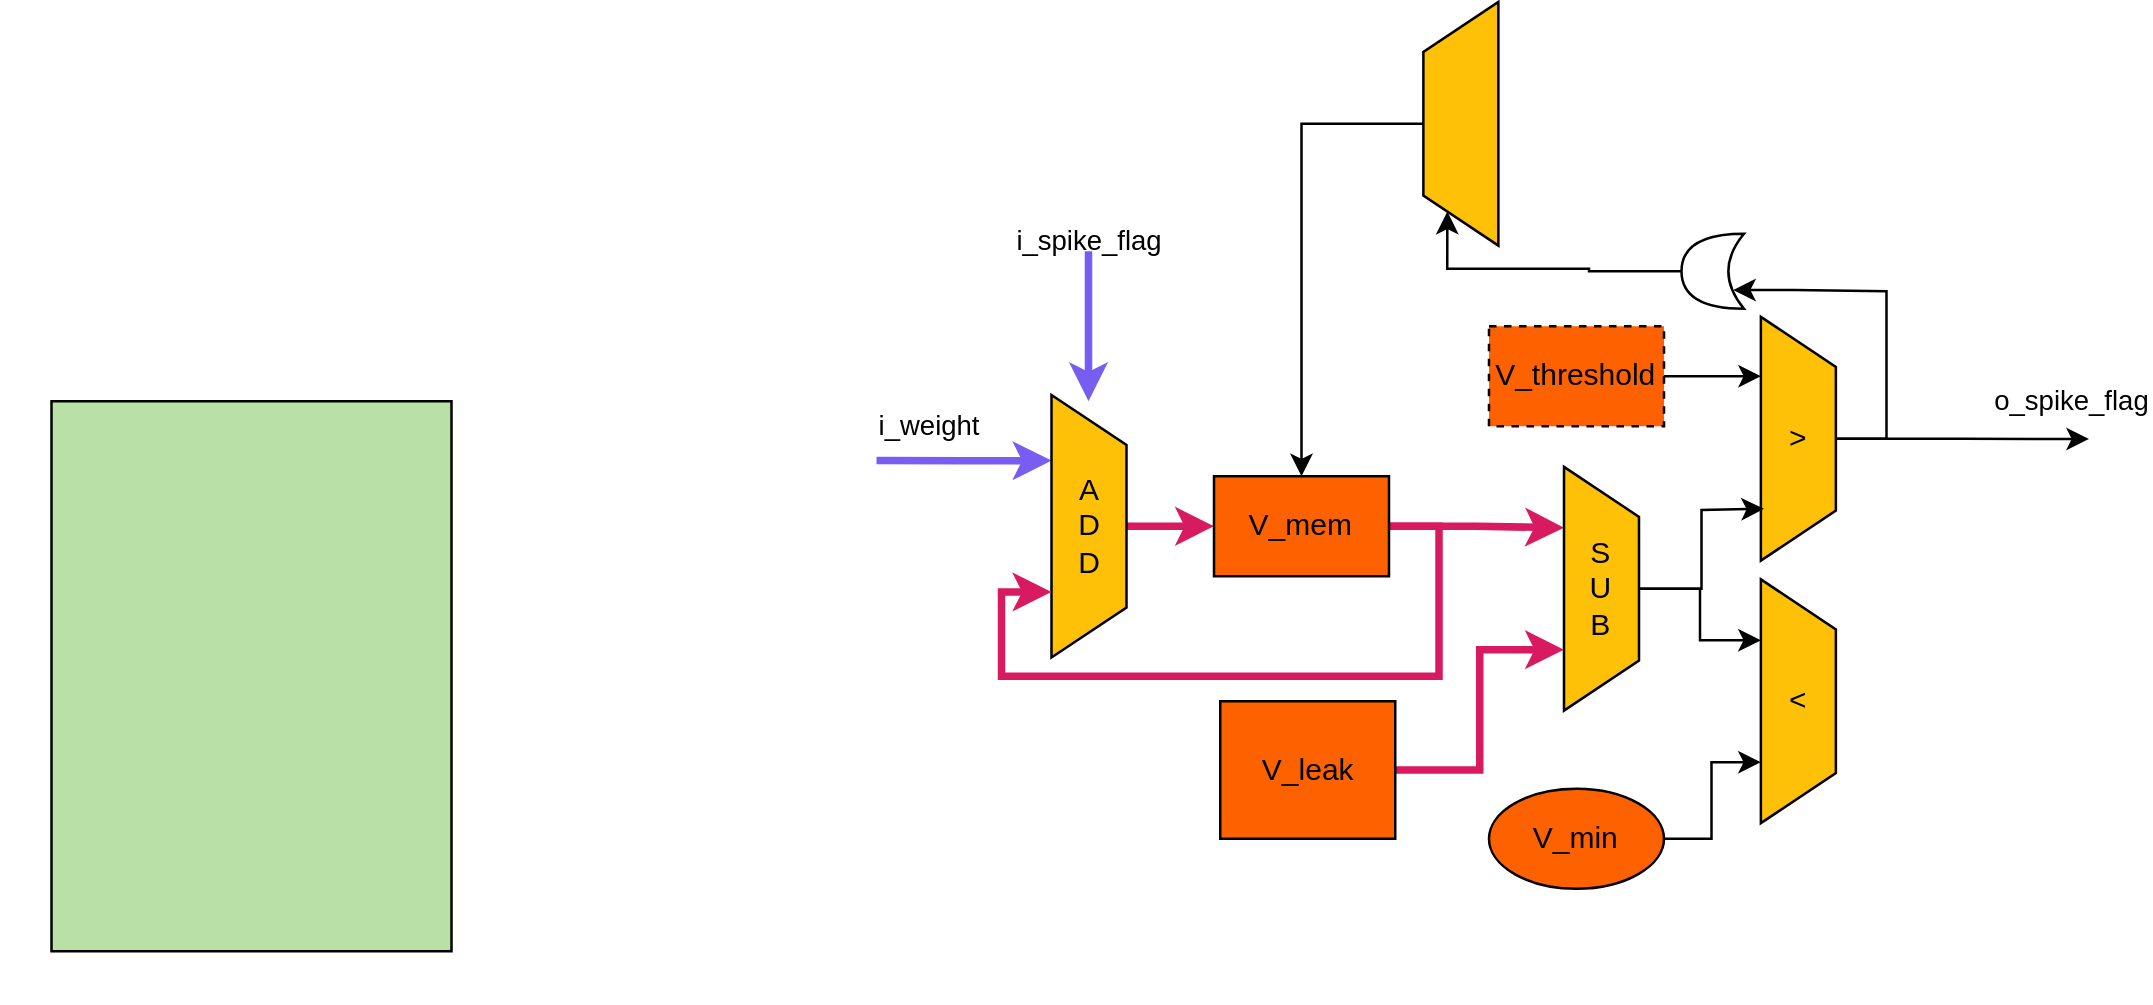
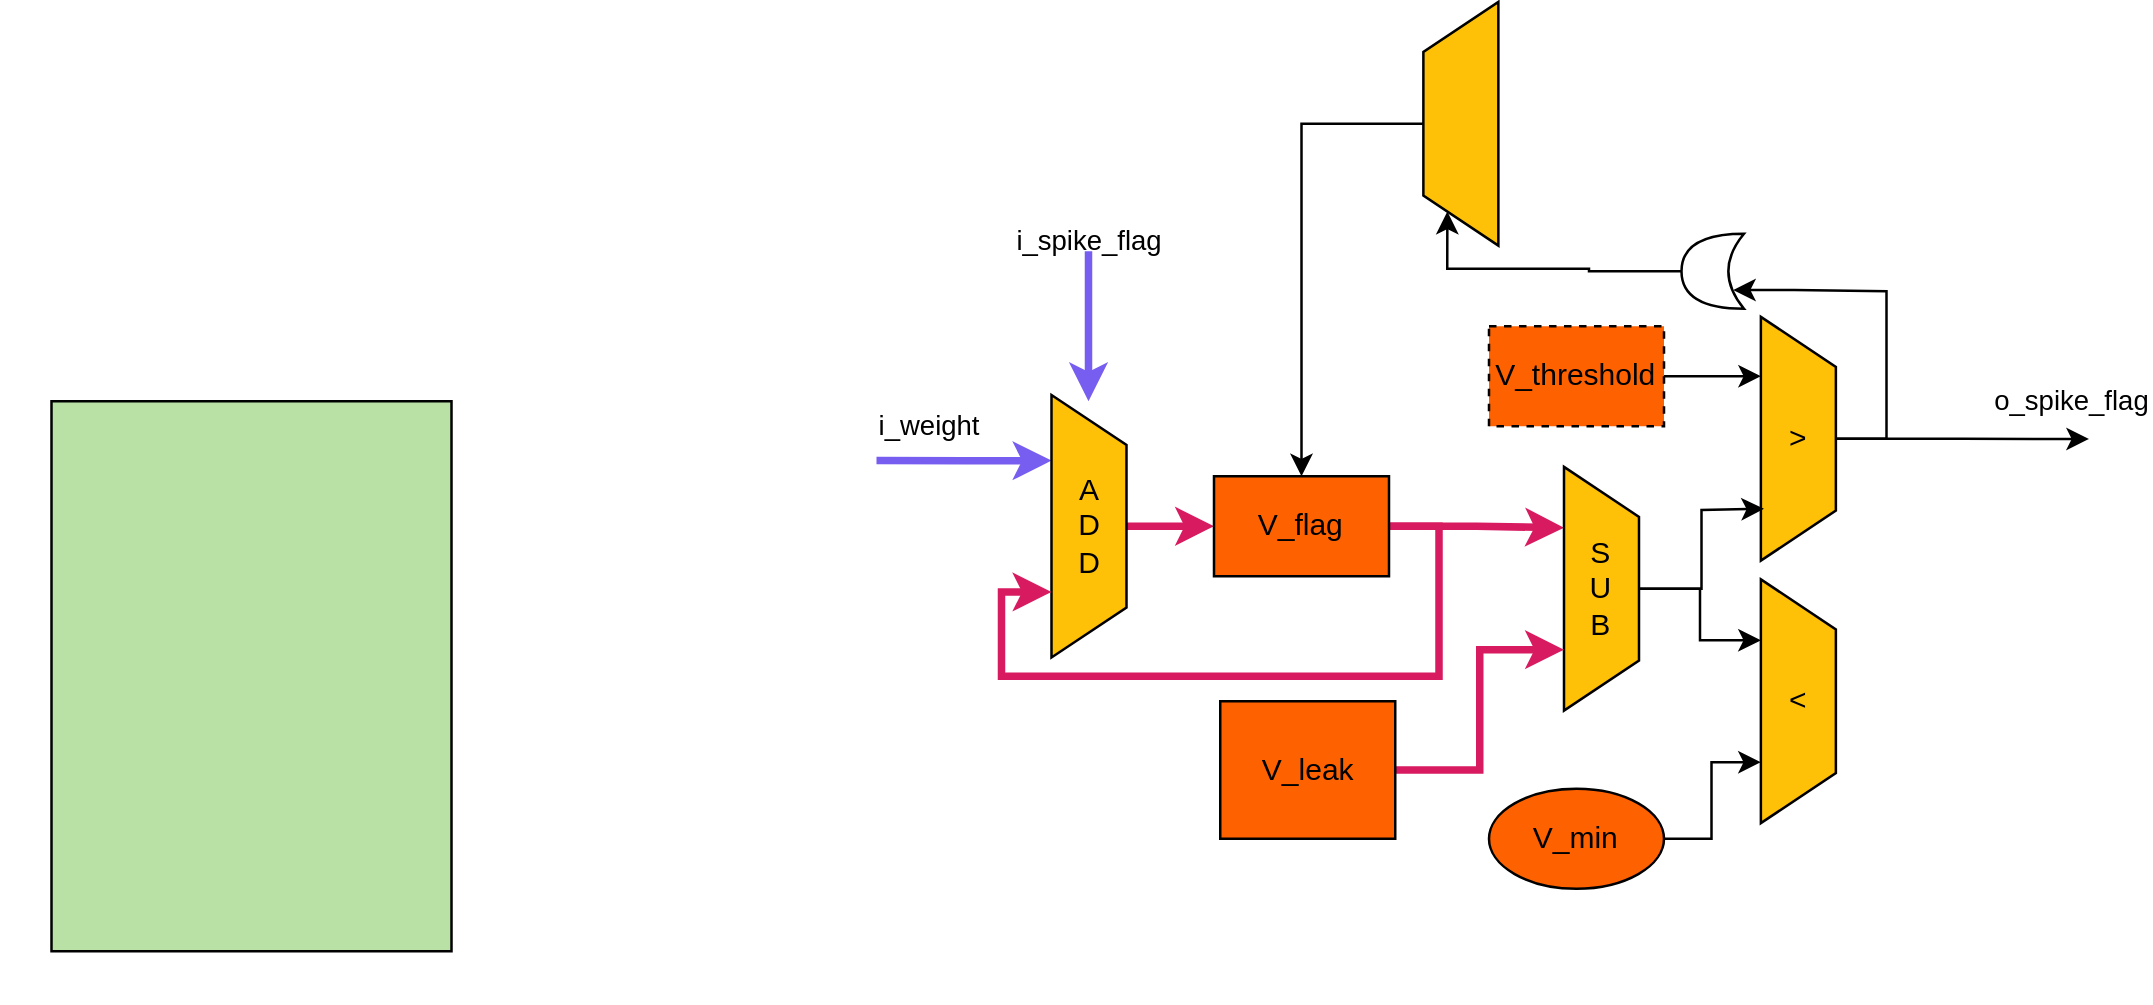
  <mxCell id="0" />
  <mxCell id="1" parent="0" />
  <mxCell id="2" value="" style="rounded=0;whiteSpace=wrap;html=1;fillColor=#B9E0A5;" vertex="1" parent="1"><mxGeometry x="20" y="146" width="160" height="220" as="geometry" /></mxCell>
  <mxCell id="3" style="edgeStyle=orthogonalEdgeStyle;rounded=0;orthogonalLoop=1;jettySize=auto;html=1;entryX=0;entryY=0.5;entryDx=0;entryDy=0;strokeColor=#D81B60;strokeWidth=3;" edge="1" parent="1" source="6" target="10"><mxGeometry relative="1" as="geometry" /></mxCell>
  <mxCell id="4" style="edgeStyle=orthogonalEdgeStyle;rounded=0;orthogonalLoop=1;jettySize=auto;html=1;exitX=0.25;exitY=1;exitDx=0;exitDy=0;startArrow=classic;startFill=1;endArrow=none;endFill=0;strokeWidth=3;strokeColor=#785EF0;" edge="1" parent="1" source="6"><mxGeometry relative="1" as="geometry"><mxPoint x="350" y="169.667" as="targetPoint" /></mxGeometry></mxCell>
  <mxCell id="5" value="i_weight" style="edgeLabel;html=1;align=center;verticalAlign=middle;resizable=0;points=[];" vertex="1" connectable="0" parent="4"><mxGeometry x="0.742" y="-2" relative="1" as="geometry"><mxPoint x="11" y="-12" as="offset" /></mxGeometry></mxCell>
  <mxCell id="6" value="" style="shape=trapezoid;perimeter=trapezoidPerimeter;whiteSpace=wrap;html=1;fixedSize=1;rotation=90;fillColor=#FFC107;" vertex="1" parent="1"><mxGeometry x="382.5" y="181" width="105" height="30" as="geometry" /></mxCell>
  <mxCell id="7" value="&lt;div&gt;A&lt;/div&gt;&lt;div&gt;D&lt;/div&gt;&lt;div&gt;D&lt;br&gt;&lt;/div&gt;" style="text;html=1;align=center;verticalAlign=middle;whiteSpace=wrap;rounded=0;" vertex="1" parent="1"><mxGeometry x="427.5" y="181" width="15" height="30" as="geometry" /></mxCell>
  <mxCell id="8" style="edgeStyle=orthogonalEdgeStyle;rounded=0;orthogonalLoop=1;jettySize=auto;html=1;exitX=1;exitY=0.5;exitDx=0;exitDy=0;entryX=0.25;entryY=1;entryDx=0;entryDy=0;strokeWidth=3;strokeColor=#D81B60;" edge="1" parent="1" source="10" target="14"><mxGeometry relative="1" as="geometry" /></mxCell>
  <mxCell id="9" style="edgeStyle=orthogonalEdgeStyle;rounded=0;orthogonalLoop=1;jettySize=auto;html=1;exitX=1;exitY=0.5;exitDx=0;exitDy=0;entryX=0.75;entryY=1;entryDx=0;entryDy=0;strokeWidth=3;strokeColor=#D81B60;" edge="1" parent="1" source="10" target="6"><mxGeometry relative="1" as="geometry"><Array as="points"><mxPoint x="575" y="196" /><mxPoint x="575" y="256" /><mxPoint x="400" y="256" /><mxPoint x="400" y="222" /></Array></mxGeometry></mxCell>
- <mxCell id="10" value="V_mem" style="rounded=0;whiteSpace=wrap;html=1;fillColor=#FE6100;" vertex="1" parent="1"><mxGeometry x="485" y="176" width="70" height="40" as="geometry" /></mxCell>
+ <mxCell id="10" value="V_flag" style="rounded=0;whiteSpace=wrap;html=1;fillColor=#FE6100;" vertex="1" parent="1"><mxGeometry x="485" y="176" width="70" height="40" as="geometry" /></mxCell>
  <mxCell id="11" value="" style="endArrow=classic;html=1;rounded=0;strokeColor=#785EF0;strokeWidth=3;" edge="1" parent="1"><mxGeometry width="50" height="50" relative="1" as="geometry"><mxPoint x="434.8" y="86" as="sourcePoint" /><mxPoint x="434.8" y="146" as="targetPoint" /></mxGeometry></mxCell>
  <mxCell id="12" value="i_spike_flag" style="edgeLabel;html=1;align=center;verticalAlign=middle;resizable=0;points=[];labelBackgroundColor=none;" vertex="1" connectable="0" parent="11"><mxGeometry x="-0.627" y="-1" relative="1" as="geometry"><mxPoint x="1" y="-16" as="offset" /></mxGeometry></mxCell>
  <mxCell id="13" style="edgeStyle=orthogonalEdgeStyle;rounded=0;orthogonalLoop=1;jettySize=auto;html=1;exitX=0.5;exitY=0;exitDx=0;exitDy=0;entryX=0.25;entryY=1;entryDx=0;entryDy=0;" edge="1" parent="1" source="14" target="18"><mxGeometry relative="1" as="geometry" /></mxCell>
  <mxCell id="14" value="" style="shape=trapezoid;perimeter=trapezoidPerimeter;whiteSpace=wrap;html=1;fixedSize=1;rotation=90;fillColor=#FFC107;" vertex="1" parent="1"><mxGeometry x="591.25" y="206" width="97.5" height="30" as="geometry" /></mxCell>
  <mxCell id="15" style="edgeStyle=orthogonalEdgeStyle;rounded=0;orthogonalLoop=1;jettySize=auto;html=1;exitX=1;exitY=0.5;exitDx=0;exitDy=0;entryX=0.75;entryY=1;entryDx=0;entryDy=0;strokeColor=#D81B60;strokeWidth=3;" edge="1" parent="1" source="16" target="14"><mxGeometry relative="1" as="geometry" /></mxCell>
  <mxCell id="16" value="V_leak" style="rounded=0;whiteSpace=wrap;html=1;fillColor=#FE6100;" vertex="1" parent="1"><mxGeometry x="487.5" y="266" width="70" height="55" as="geometry" /></mxCell>
  <mxCell id="17" value="&lt;div&gt;S&lt;/div&gt;&lt;div&gt;U&lt;/div&gt;&lt;div&gt;B&lt;br&gt;&lt;/div&gt;" style="text;html=1;align=center;verticalAlign=middle;whiteSpace=wrap;rounded=0;" vertex="1" parent="1"><mxGeometry x="635" y="206" width="10" height="30" as="geometry" /></mxCell>
  <mxCell id="18" value="" style="shape=trapezoid;perimeter=trapezoidPerimeter;whiteSpace=wrap;html=1;fixedSize=1;rotation=90;fillColor=#FFC107;" vertex="1" parent="1"><mxGeometry x="670" y="251" width="97.5" height="30" as="geometry" /></mxCell>
  <mxCell id="19" value="&amp;lt;" style="text;html=1;align=center;verticalAlign=middle;whiteSpace=wrap;rounded=0;" vertex="1" parent="1"><mxGeometry x="713.75" y="251" width="10" height="30" as="geometry" /></mxCell>
  <mxCell id="20" style="edgeStyle=orthogonalEdgeStyle;rounded=0;orthogonalLoop=1;jettySize=auto;html=1;exitX=1;exitY=0.5;exitDx=0;exitDy=0;entryX=0.75;entryY=1;entryDx=0;entryDy=0;" edge="1" parent="1" source="21" target="18"><mxGeometry relative="1" as="geometry"><Array as="points"><mxPoint x="684" y="321" /><mxPoint x="684" y="291" /><mxPoint x="704" y="291" /></Array></mxGeometry></mxCell>
  <mxCell id="21" value="V_min" style="ellipse;whiteSpace=wrap;html=1;fillColor=#FE6100;" vertex="1" parent="1"><mxGeometry x="595" y="301" width="70" height="40" as="geometry" /></mxCell>
  <mxCell id="22" style="edgeStyle=orthogonalEdgeStyle;rounded=0;orthogonalLoop=1;jettySize=auto;html=1;exitX=0.5;exitY=0;exitDx=0;exitDy=0;" edge="1" parent="1" source="24"><mxGeometry relative="1" as="geometry"><mxPoint x="835" y="161.095" as="targetPoint" /></mxGeometry></mxCell>
  <mxCell id="23" value="o_spike_flag" style="edgeLabel;html=1;align=center;verticalAlign=middle;resizable=0;points=[];" vertex="1" connectable="0" parent="22"><mxGeometry x="0.174" y="1" relative="1" as="geometry"><mxPoint x="34" y="-15" as="offset" /></mxGeometry></mxCell>
  <mxCell id="24" value="" style="shape=trapezoid;perimeter=trapezoidPerimeter;whiteSpace=wrap;html=1;fixedSize=1;rotation=90;fillColor=#FFC107;" vertex="1" parent="1"><mxGeometry x="670" y="146" width="97.5" height="30" as="geometry" /></mxCell>
  <mxCell id="25" value="&amp;gt;" style="text;html=1;align=center;verticalAlign=middle;whiteSpace=wrap;rounded=0;" vertex="1" parent="1"><mxGeometry x="713.75" y="146" width="10" height="30" as="geometry" /></mxCell>
  <mxCell id="26" style="edgeStyle=orthogonalEdgeStyle;rounded=0;orthogonalLoop=1;jettySize=auto;html=1;exitX=0.5;exitY=0;exitDx=0;exitDy=0;" edge="1" parent="1" source="14"><mxGeometry relative="1" as="geometry"><mxPoint x="705" y="189" as="targetPoint" /></mxGeometry></mxCell>
  <mxCell id="27" style="edgeStyle=orthogonalEdgeStyle;rounded=0;orthogonalLoop=1;jettySize=auto;html=1;exitX=1;exitY=0.5;exitDx=0;exitDy=0;entryX=0.25;entryY=1;entryDx=0;entryDy=0;" edge="1" parent="1" source="28" target="24"><mxGeometry relative="1" as="geometry" /></mxCell>
  <mxCell id="28" value="V_threshold" style="rounded=0;whiteSpace=wrap;html=1;fillColor=#FE6100;dashed=1;" vertex="1" parent="1"><mxGeometry x="595" y="116" width="70" height="40" as="geometry" /></mxCell>
  <mxCell id="29" style="edgeStyle=orthogonalEdgeStyle;rounded=0;orthogonalLoop=1;jettySize=auto;html=1;exitX=1;exitY=0.5;exitDx=0;exitDy=0;exitPerimeter=0;entryX=0;entryY=0.25;entryDx=0;entryDy=0;" edge="1" parent="1" source="31" target="33"><mxGeometry relative="1" as="geometry"><Array as="points"><mxPoint x="635" y="94" /><mxPoint x="578" y="93" /></Array></mxGeometry></mxCell>
  <mxCell id="30" style="edgeStyle=orthogonalEdgeStyle;rounded=0;orthogonalLoop=1;jettySize=auto;html=1;exitX=0.175;exitY=0.25;exitDx=0;exitDy=0;exitPerimeter=0;entryX=0.5;entryY=0;entryDx=0;entryDy=0;startArrow=classic;startFill=1;endArrow=none;endFill=0;" edge="1" parent="1" source="31" target="24"><mxGeometry relative="1" as="geometry"><Array as="points"><mxPoint x="717" y="102" /><mxPoint x="754" y="102" /><mxPoint x="754" y="161" /></Array></mxGeometry></mxCell>
  <mxCell id="31" value="" style="shape=xor;whiteSpace=wrap;html=1;rotation=-180;" vertex="1" parent="1"><mxGeometry x="672" y="79" width="25" height="30" as="geometry" /></mxCell>
  <mxCell id="32" style="edgeStyle=orthogonalEdgeStyle;rounded=0;orthogonalLoop=1;jettySize=auto;html=1;exitX=0.5;exitY=0;exitDx=0;exitDy=0;entryX=0.5;entryY=0;entryDx=0;entryDy=0;" edge="1" parent="1" source="33" target="10"><mxGeometry relative="1" as="geometry" /></mxCell>
  <mxCell id="33" value="" style="shape=trapezoid;perimeter=trapezoidPerimeter;whiteSpace=wrap;html=1;fixedSize=1;rotation=-90;fillColor=#FFC107;" vertex="1" parent="1"><mxGeometry x="535" y="20" width="97.5" height="30" as="geometry" /></mxCell>
